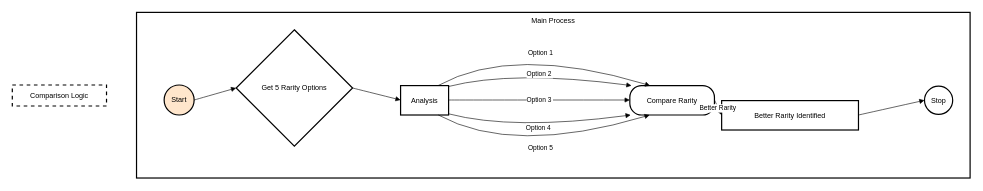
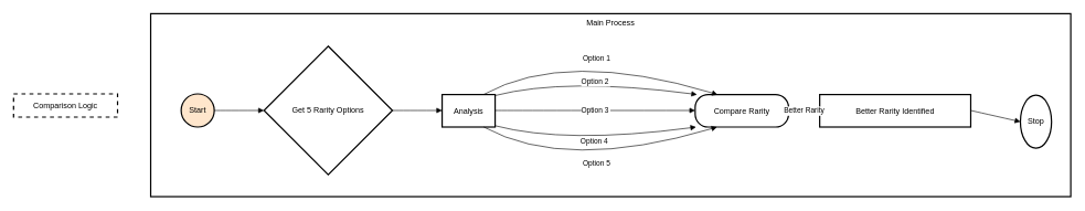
  <mxCell id="0" />
  <mxCell id="1" parent="0" />
  <mxCell id="2" value="Comparison Logic" style="whiteSpace=wrap;strokeWidth=2;dashed=1;" vertex="1" parent="1"><mxGeometry x="20" y="141" width="157" height="35" as="geometry" /></mxCell>
  <mxCell id="3" value="Main Process" style="whiteSpace=wrap;strokeWidth=2;verticalAlign=top;" vertex="1" parent="1"><mxGeometry x="227" y="20" width="1389" height="276" as="geometry" /></mxCell>
  <mxCell id="4" value="Start" style="ellipse;aspect=fixed;strokeWidth=2;whiteSpace=wrap;fillColor=#ffe6cc;" vertex="1" parent="3"><mxGeometry x="46" y="121" width="50" height="50" as="geometry" /></mxCell>
- <mxCell id="5" value="Get 5 Rarity Options" style="rhombus;strokeWidth=2;whiteSpace=wrap;" vertex="1" parent="3"><mxGeometry x="166" y="29" width="194" height="194" as="geometry" /></mxCell>
+ <mxCell id="5" value="Get 5 Rarity Options" style="rhombus;strokeWidth=2;whiteSpace=wrap;" vertex="1" parent="3"><mxGeometry x="171" y="49" width="194" height="194" as="geometry" /></mxCell>
  <mxCell id="6" value="Analysis" style="whiteSpace=wrap;strokeWidth=2;" vertex="1" parent="3"><mxGeometry x="440" y="122" width="80" height="49" as="geometry" /></mxCell>
  <mxCell id="7" value="Compare Rarity" style="rounded=1;arcSize=40;strokeWidth=2" vertex="1" parent="3"><mxGeometry x="822" y="122" width="141" height="49" as="geometry" /></mxCell>
- <mxCell id="8" value="Better Rarity Identified" style="whiteSpace=wrap;strokeWidth=2;" vertex="1" parent="3"><mxGeometry x="975" y="147" width="228" height="49" as="geometry" /></mxCell>
- <mxCell id="9" value="Stop" style="ellipse;aspect=fixed;strokeWidth=2;whiteSpace=wrap;" vertex="1" parent="3"><mxGeometry x="1313" y="123" width="47" height="47" as="geometry" /></mxCell>
+ <mxCell id="8" value="Better Rarity Identified" style="whiteSpace=wrap;strokeWidth=2;" vertex="1" parent="3"><mxGeometry x="1010" y="122" width="228" height="49" as="geometry" /></mxCell>
+ <mxCell id="9" value="Stop" style="ellipse;aspect=fixed;strokeWidth=2;whiteSpace=wrap;" vertex="1" parent="3"><mxGeometry x="1313" y="123" width="47" height="80" as="geometry" /></mxCell>
  <mxCell id="10" value="" style="curved=1;startArrow=none;endArrow=block;exitX=0.99;exitY=0.5;entryX=0;entryY=0.5;" edge="1" parent="3" source="4" target="5"><mxGeometry relative="1" as="geometry"><Array as="points" /></mxGeometry></mxCell>
  <mxCell id="11" value="" style="curved=1;startArrow=none;endArrow=block;exitX=1;exitY=0.5;entryX=0;entryY=0.49;" edge="1" parent="3" source="5" target="6"><mxGeometry relative="1" as="geometry"><Array as="points" /></mxGeometry></mxCell>
  <mxCell id="12" value="Option 1" style="curved=1;startArrow=none;endArrow=block;exitX=0.78;exitY=0;entryX=0.24;entryY=0;" edge="1" parent="3" source="6" target="7"><mxGeometry relative="1" as="geometry"><Array as="points"><mxPoint x="627" y="53" /></Array></mxGeometry></mxCell>
  <mxCell id="13" value="Option 2" style="curved=1;startArrow=none;endArrow=block;exitX=1;exitY=0.03;entryX=0.02;entryY=0;" edge="1" parent="3" source="6" target="7"><mxGeometry relative="1" as="geometry"><Array as="points"><mxPoint x="627" y="96" /></Array></mxGeometry></mxCell>
  <mxCell id="14" value="Option 3" style="curved=1;startArrow=none;endArrow=block;exitX=1;exitY=0.49;entryX=0;entryY=0.49;" edge="1" parent="3" source="6" target="7"><mxGeometry relative="1" as="geometry"><Array as="points" /></mxGeometry></mxCell>
  <mxCell id="15" value="Option 4" style="curved=1;startArrow=none;endArrow=block;exitX=1;exitY=0.96;entryX=0.02;entryY=0.99;" edge="1" parent="3" source="6" target="7"><mxGeometry relative="1" as="geometry"><Array as="points"><mxPoint x="627" y="197" /></Array></mxGeometry></mxCell>
  <mxCell id="16" value="Option 5" style="curved=1;startArrow=none;endArrow=block;exitX=0.78;exitY=0.99;entryX=0.24;entryY=0.99;" edge="1" parent="3" source="6" target="7"><mxGeometry relative="1" as="geometry"><Array as="points"><mxPoint x="627" y="239" /></Array></mxGeometry></mxCell>
  <mxCell id="17" value="Better Rarity" style="curved=1;startArrow=none;endArrow=block;exitX=1;exitY=0.49;entryX=0;entryY=0.49;" edge="1" parent="3" source="7" target="8"><mxGeometry relative="1" as="geometry"><Array as="points" /></mxGeometry></mxCell>
  <mxCell id="18" value="" style="curved=1;startArrow=none;endArrow=block;exitX=1;exitY=0.49;entryX=-0.01;entryY=0.49;" edge="1" parent="3" source="8" target="9"><mxGeometry relative="1" as="geometry"><Array as="points" /></mxGeometry></mxCell>
